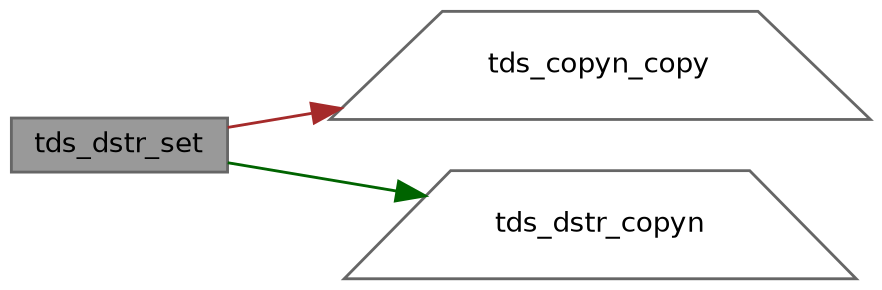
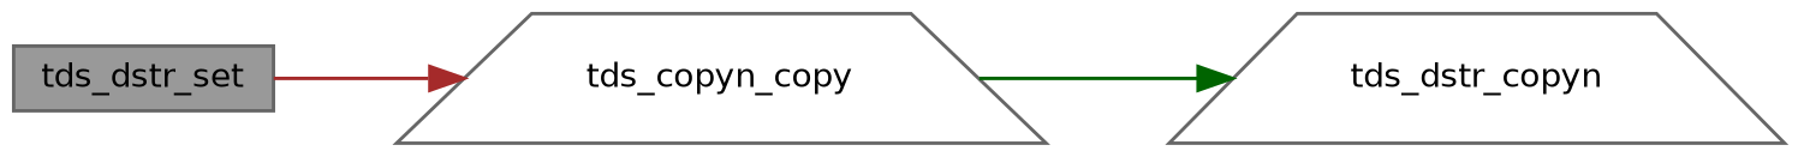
  digraph {
    rankdir=LR
    node [color=grey40 fillcolor=white fontname=Helvetica fontsize=10 shape=trapezium style=filled]
    edge [fontname=Helvetica fontsize=10 labelfontname=Helvetica labelfontsize=10 style=solid]
    n1 [color=gray40 fillcolor=grey60 fontcolor=black height=0.2 label=tds_dstr_set shape=box width=0.4]
    n2 [height=0.2 label=tds_copyn_copy width=0.4]
    n3 [height=0.2 label=tds_dstr_copyn width=0.4]
    n1 -> n2 [color=brown]
-   n1 -> n3 [color=darkgreen]
+   n2 -> n3 [color=darkgreen]
  }
